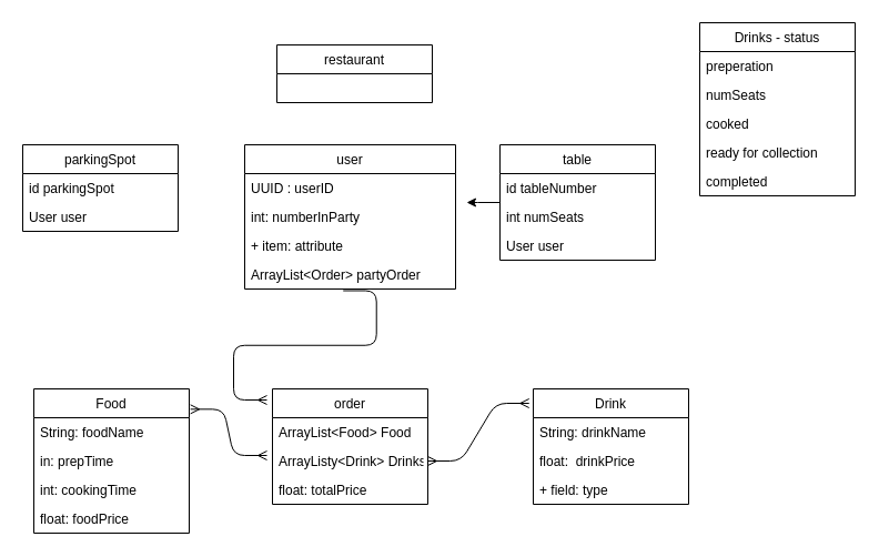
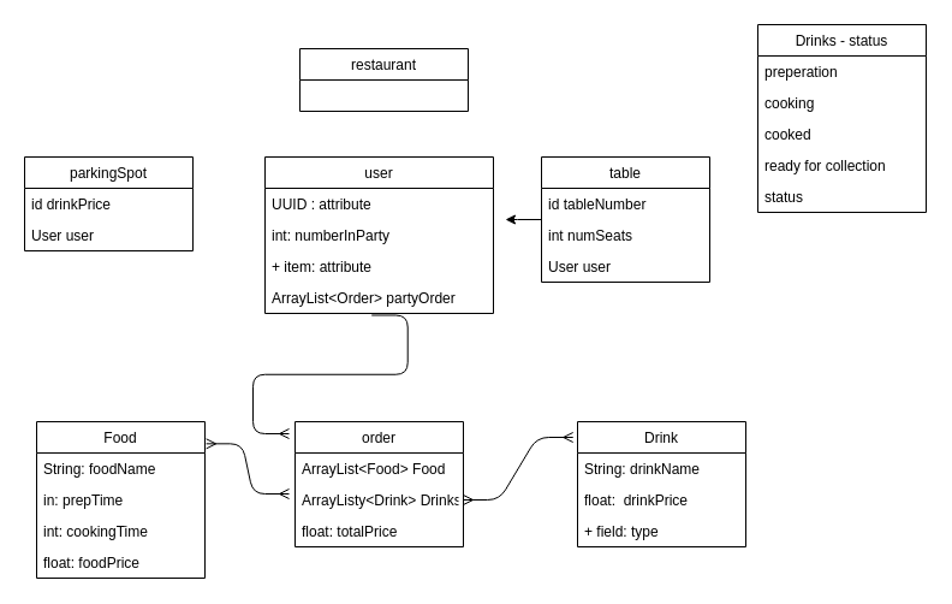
  <mxCell id="0" />
  <mxCell id="1" parent="0" />
  <mxCell id="2" value="order" style="swimlane;fontStyle=0;childLayout=stackLayout;horizontal=1;startSize=26;fillColor=none;horizontalStack=0;resizeParent=1;resizeParentMax=0;resizeLast=0;collapsible=1;marginBottom=0;" vertex="1" parent="1"><mxGeometry x="245" y="350" width="140" height="104" as="geometry" /></mxCell>
  <mxCell id="3" value="ArrayList&lt;Food&gt; Food" style="text;strokeColor=none;fillColor=none;align=left;verticalAlign=top;spacingLeft=4;spacingRight=4;overflow=hidden;rotatable=0;points=[[0,0.5],[1,0.5]];portConstraint=eastwest;" vertex="1" parent="2"><mxGeometry y="26" width="140" height="26" as="geometry" /></mxCell>
  <mxCell id="4" value="ArrayListy&lt;Drink&gt; Drinks" style="text;strokeColor=none;fillColor=none;align=left;verticalAlign=top;spacingLeft=4;spacingRight=4;overflow=hidden;rotatable=0;points=[[0,0.5],[1,0.5]];portConstraint=eastwest;" vertex="1" parent="2"><mxGeometry y="52" width="140" height="26" as="geometry" /></mxCell>
  <mxCell id="5" value="float: totalPrice" style="text;strokeColor=none;fillColor=none;align=left;verticalAlign=top;spacingLeft=4;spacingRight=4;overflow=hidden;rotatable=0;points=[[0,0.5],[1,0.5]];portConstraint=eastwest;" vertex="1" parent="2"><mxGeometry y="78" width="140" height="26" as="geometry" /></mxCell>
  <mxCell id="6" value="restaurant" style="swimlane;fontStyle=0;childLayout=stackLayout;horizontal=1;startSize=26;fillColor=none;horizontalStack=0;resizeParent=1;resizeParentMax=0;resizeLast=0;collapsible=1;marginBottom=0;" vertex="1" parent="1"><mxGeometry x="249" y="40" width="140" height="52" as="geometry" /></mxCell>
  <mxCell id="7" value="parkingSpot" style="swimlane;fontStyle=0;childLayout=stackLayout;horizontal=1;startSize=26;fillColor=none;horizontalStack=0;resizeParent=1;resizeParentMax=0;resizeLast=0;collapsible=1;marginBottom=0;" vertex="1" parent="1"><mxGeometry x="20" y="130" width="140" height="78" as="geometry" /></mxCell>
- <mxCell id="8" value="id parkingSpot" style="text;strokeColor=none;fillColor=none;align=left;verticalAlign=top;spacingLeft=4;spacingRight=4;overflow=hidden;rotatable=0;points=[[0,0.5],[1,0.5]];portConstraint=eastwest;" vertex="1" parent="7"><mxGeometry y="26" width="140" height="26" as="geometry" /></mxCell>
+ <mxCell id="8" value="id drinkPrice" style="text;strokeColor=none;fillColor=none;align=left;verticalAlign=top;spacingLeft=4;spacingRight=4;overflow=hidden;rotatable=0;points=[[0,0.5],[1,0.5]];portConstraint=eastwest;" vertex="1" parent="7"><mxGeometry y="26" width="140" height="26" as="geometry" /></mxCell>
  <mxCell id="9" value="User user" style="text;strokeColor=none;fillColor=none;align=left;verticalAlign=top;spacingLeft=4;spacingRight=4;overflow=hidden;rotatable=0;points=[[0,0.5],[1,0.5]];portConstraint=eastwest;" vertex="1" parent="7"><mxGeometry y="52" width="140" height="26" as="geometry" /></mxCell>
  <mxCell id="10" style="edgeStyle=orthogonalEdgeStyle;rounded=0;orthogonalLoop=1;jettySize=auto;html=1;" edge="1" parent="1" source="11"><mxGeometry relative="1" as="geometry"><mxPoint x="420" y="182" as="targetPoint" /></mxGeometry></mxCell>
  <mxCell id="11" value="table" style="swimlane;fontStyle=0;childLayout=stackLayout;horizontal=1;startSize=26;fillColor=none;horizontalStack=0;resizeParent=1;resizeParentMax=0;resizeLast=0;collapsible=1;marginBottom=0;" vertex="1" parent="1"><mxGeometry x="450" y="130" width="140" height="104" as="geometry" /></mxCell>
  <mxCell id="12" value="id tableNumber" style="text;strokeColor=none;fillColor=none;align=left;verticalAlign=top;spacingLeft=4;spacingRight=4;overflow=hidden;rotatable=0;points=[[0,0.5],[1,0.5]];portConstraint=eastwest;" vertex="1" parent="11"><mxGeometry y="26" width="140" height="26" as="geometry" /></mxCell>
  <mxCell id="13" value="int numSeats" style="text;strokeColor=none;fillColor=none;align=left;verticalAlign=top;spacingLeft=4;spacingRight=4;overflow=hidden;rotatable=0;points=[[0,0.5],[1,0.5]];portConstraint=eastwest;" vertex="1" parent="11"><mxGeometry y="52" width="140" height="26" as="geometry" /></mxCell>
  <mxCell id="14" value="User user" style="text;strokeColor=none;fillColor=none;align=left;verticalAlign=top;spacingLeft=4;spacingRight=4;overflow=hidden;rotatable=0;points=[[0,0.5],[1,0.5]];portConstraint=eastwest;" vertex="1" parent="11"><mxGeometry y="78" width="140" height="26" as="geometry" /></mxCell>
  <mxCell id="15" value="user" style="swimlane;fontStyle=0;childLayout=stackLayout;horizontal=1;startSize=26;fillColor=none;horizontalStack=0;resizeParent=1;resizeParentMax=0;resizeLast=0;collapsible=1;marginBottom=0;" vertex="1" parent="1"><mxGeometry x="220" y="130" width="190" height="130" as="geometry" /></mxCell>
- <mxCell id="16" value="UUID : userID" style="text;strokeColor=none;fillColor=none;align=left;verticalAlign=top;spacingLeft=4;spacingRight=4;overflow=hidden;rotatable=0;points=[[0,0.5],[1,0.5]];portConstraint=eastwest;" vertex="1" parent="15"><mxGeometry y="26" width="190" height="26" as="geometry" /></mxCell>
+ <mxCell id="16" value="UUID : attribute" style="text;strokeColor=none;fillColor=none;align=left;verticalAlign=top;spacingLeft=4;spacingRight=4;overflow=hidden;rotatable=0;points=[[0,0.5],[1,0.5]];portConstraint=eastwest;" vertex="1" parent="15"><mxGeometry y="26" width="190" height="26" as="geometry" /></mxCell>
  <mxCell id="17" value="int: numberInParty" style="text;strokeColor=none;fillColor=none;align=left;verticalAlign=top;spacingLeft=4;spacingRight=4;overflow=hidden;rotatable=0;points=[[0,0.5],[1,0.5]];portConstraint=eastwest;" vertex="1" parent="15"><mxGeometry y="52" width="190" height="26" as="geometry" /></mxCell>
  <mxCell id="18" value="+ item: attribute" style="text;strokeColor=none;fillColor=none;align=left;verticalAlign=top;spacingLeft=4;spacingRight=4;overflow=hidden;rotatable=0;points=[[0,0.5],[1,0.5]];portConstraint=eastwest;" vertex="1" parent="15"><mxGeometry y="78" width="190" height="26" as="geometry" /></mxCell>
  <mxCell id="19" value="ArrayList&lt;Order&gt; partyOrder" style="text;strokeColor=none;fillColor=none;align=left;verticalAlign=top;spacingLeft=4;spacingRight=4;overflow=hidden;rotatable=0;points=[[0,0.5],[1,0.5]];portConstraint=eastwest;" vertex="1" parent="15"><mxGeometry y="104" width="190" height="26" as="geometry" /></mxCell>
  <mxCell id="20" value="Food" style="swimlane;fontStyle=0;childLayout=stackLayout;horizontal=1;startSize=26;fillColor=none;horizontalStack=0;resizeParent=1;resizeParentMax=0;resizeLast=0;collapsible=1;marginBottom=0;" vertex="1" parent="1"><mxGeometry x="30" y="350" width="140" height="130" as="geometry" /></mxCell>
  <mxCell id="21" value="String: foodName" style="text;strokeColor=none;fillColor=none;align=left;verticalAlign=top;spacingLeft=4;spacingRight=4;overflow=hidden;rotatable=0;points=[[0,0.5],[1,0.5]];portConstraint=eastwest;" vertex="1" parent="20"><mxGeometry y="26" width="140" height="26" as="geometry" /></mxCell>
  <mxCell id="22" value="in: prepTime" style="text;strokeColor=none;fillColor=none;align=left;verticalAlign=top;spacingLeft=4;spacingRight=4;overflow=hidden;rotatable=0;points=[[0,0.5],[1,0.5]];portConstraint=eastwest;" vertex="1" parent="20"><mxGeometry y="52" width="140" height="26" as="geometry" /></mxCell>
  <mxCell id="23" value="int: cookingTime" style="text;strokeColor=none;fillColor=none;align=left;verticalAlign=top;spacingLeft=4;spacingRight=4;overflow=hidden;rotatable=0;points=[[0,0.5],[1,0.5]];portConstraint=eastwest;" vertex="1" parent="20"><mxGeometry y="78" width="140" height="26" as="geometry" /></mxCell>
  <mxCell id="24" value="float: foodPrice" style="text;strokeColor=none;fillColor=none;align=left;verticalAlign=top;spacingLeft=4;spacingRight=4;overflow=hidden;rotatable=0;points=[[0,0.5],[1,0.5]];portConstraint=eastwest;" vertex="1" parent="20"><mxGeometry y="104" width="140" height="26" as="geometry" /></mxCell>
  <mxCell id="25" value="Drink" style="swimlane;fontStyle=0;childLayout=stackLayout;horizontal=1;startSize=26;fillColor=none;horizontalStack=0;resizeParent=1;resizeParentMax=0;resizeLast=0;collapsible=1;marginBottom=0;" vertex="1" parent="1"><mxGeometry x="480" y="350" width="140" height="104" as="geometry" /></mxCell>
  <mxCell id="26" value="String: drinkName" style="text;strokeColor=none;fillColor=none;align=left;verticalAlign=top;spacingLeft=4;spacingRight=4;overflow=hidden;rotatable=0;points=[[0,0.5],[1,0.5]];portConstraint=eastwest;" vertex="1" parent="25"><mxGeometry y="26" width="140" height="26" as="geometry" /></mxCell>
  <mxCell id="27" value="float:  drinkPrice" style="text;strokeColor=none;fillColor=none;align=left;verticalAlign=top;spacingLeft=4;spacingRight=4;overflow=hidden;rotatable=0;points=[[0,0.5],[1,0.5]];portConstraint=eastwest;" vertex="1" parent="25"><mxGeometry y="52" width="140" height="26" as="geometry" /></mxCell>
  <mxCell id="28" value="+ field: type" style="text;strokeColor=none;fillColor=none;align=left;verticalAlign=top;spacingLeft=4;spacingRight=4;overflow=hidden;rotatable=0;points=[[0,0.5],[1,0.5]];portConstraint=eastwest;" vertex="1" parent="25"><mxGeometry y="78" width="140" height="26" as="geometry" /></mxCell>
  <mxCell id="29" value="" style="edgeStyle=entityRelationEdgeStyle;fontSize=12;html=1;endArrow=ERmany;startArrow=ERmany;exitX=1.008;exitY=0.141;exitDx=0;exitDy=0;exitPerimeter=0;" edge="1" parent="1" source="20"><mxGeometry width="100" height="100" relative="1" as="geometry"><mxPoint x="350" y="350" as="sourcePoint" /><mxPoint x="240" y="410" as="targetPoint" /></mxGeometry></mxCell>
  <mxCell id="30" value="" style="edgeStyle=entityRelationEdgeStyle;fontSize=12;html=1;endArrow=ERmany;startArrow=ERmany;entryX=-0.027;entryY=0.125;entryDx=0;entryDy=0;entryPerimeter=0;exitX=1;exitY=0.5;exitDx=0;exitDy=0;" edge="1" parent="1" source="4" target="25"><mxGeometry width="100" height="100" relative="1" as="geometry"><mxPoint x="350" y="350" as="sourcePoint" /><mxPoint x="450" y="250" as="targetPoint" /></mxGeometry></mxCell>
  <mxCell id="31" value="" style="edgeStyle=entityRelationEdgeStyle;fontSize=12;html=1;endArrow=ERmany;exitX=0.467;exitY=1.058;exitDx=0;exitDy=0;exitPerimeter=0;" edge="1" parent="1" source="19"><mxGeometry width="100" height="100" relative="1" as="geometry"><mxPoint x="350" y="350" as="sourcePoint" /><mxPoint x="240" y="360" as="targetPoint" /></mxGeometry></mxCell>
  <mxCell id="32" value="Drinks - status" style="swimlane;fontStyle=0;childLayout=stackLayout;horizontal=1;startSize=26;fillColor=none;horizontalStack=0;resizeParent=1;resizeParentMax=0;resizeLast=0;collapsible=1;marginBottom=0;" vertex="1" parent="1"><mxGeometry x="630" y="20" width="140" height="156" as="geometry" /></mxCell>
  <mxCell id="33" value="preperation" style="text;strokeColor=none;fillColor=none;align=left;verticalAlign=top;spacingLeft=4;spacingRight=4;overflow=hidden;rotatable=0;points=[[0,0.5],[1,0.5]];portConstraint=eastwest;" vertex="1" parent="32"><mxGeometry y="26" width="140" height="26" as="geometry" /></mxCell>
- <mxCell id="34" value="numSeats" style="text;strokeColor=none;fillColor=none;align=left;verticalAlign=top;spacingLeft=4;spacingRight=4;overflow=hidden;rotatable=0;points=[[0,0.5],[1,0.5]];portConstraint=eastwest;" vertex="1" parent="32"><mxGeometry y="52" width="140" height="26" as="geometry" /></mxCell>
+ <mxCell id="34" value="cooking" style="text;strokeColor=none;fillColor=none;align=left;verticalAlign=top;spacingLeft=4;spacingRight=4;overflow=hidden;rotatable=0;points=[[0,0.5],[1,0.5]];portConstraint=eastwest;" vertex="1" parent="32"><mxGeometry y="52" width="140" height="26" as="geometry" /></mxCell>
  <mxCell id="35" value="cooked" style="text;strokeColor=none;fillColor=none;align=left;verticalAlign=top;spacingLeft=4;spacingRight=4;overflow=hidden;rotatable=0;points=[[0,0.5],[1,0.5]];portConstraint=eastwest;" vertex="1" parent="32"><mxGeometry y="78" width="140" height="26" as="geometry" /></mxCell>
  <mxCell id="36" value="ready for collection" style="text;strokeColor=none;fillColor=none;align=left;verticalAlign=top;spacingLeft=4;spacingRight=4;overflow=hidden;rotatable=0;points=[[0,0.5],[1,0.5]];portConstraint=eastwest;" vertex="1" parent="32"><mxGeometry y="104" width="140" height="26" as="geometry" /></mxCell>
- <mxCell id="37" value="completed" style="text;strokeColor=none;fillColor=none;align=left;verticalAlign=top;spacingLeft=4;spacingRight=4;overflow=hidden;rotatable=0;points=[[0,0.5],[1,0.5]];portConstraint=eastwest;" vertex="1" parent="32"><mxGeometry y="130" width="140" height="26" as="geometry" /></mxCell>
+ <mxCell id="37" value="status" style="text;strokeColor=none;fillColor=none;align=left;verticalAlign=top;spacingLeft=4;spacingRight=4;overflow=hidden;rotatable=0;points=[[0,0.5],[1,0.5]];portConstraint=eastwest;" vertex="1" parent="32"><mxGeometry y="130" width="140" height="26" as="geometry" /></mxCell>
